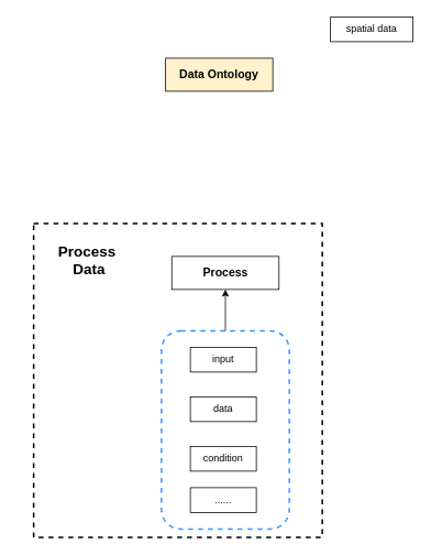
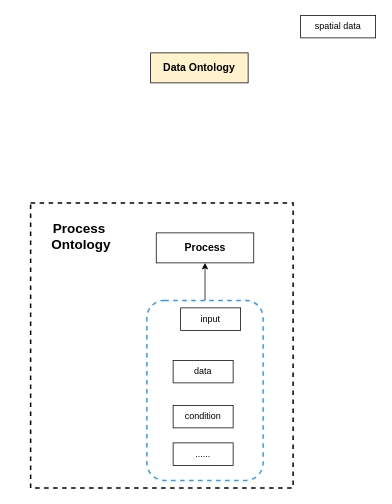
  <mxCell id="0" />
  <mxCell id="1" parent="0" />
  <mxCell id="2" value="&lt;font style=&quot;font-size: 14px&quot;&gt;&lt;b&gt;Process&lt;/b&gt;&lt;/font&gt;" style="rounded=0;whiteSpace=wrap;html=1;fillColor=#FFFFFF;strokeColor=#000000;" vertex="1" parent="1"><mxGeometry x="207.5" y="310" width="130" height="40" as="geometry" /></mxCell>
  <mxCell id="3" value="" style="rounded=1;whiteSpace=wrap;html=1;dashed=1;strokeColor=#3399FF;fillColor=none;strokeWidth=2;" vertex="1" parent="1"><mxGeometry x="195" y="400" width="155" height="240" as="geometry" /></mxCell>
  <mxCell id="4" value="" style="endArrow=classic;html=1;exitX=0.5;exitY=0;exitDx=0;exitDy=0;entryX=0.5;entryY=1;entryDx=0;entryDy=0;" edge="1" parent="1" source="3" target="2"><mxGeometry width="50" height="50" relative="1" as="geometry"><mxPoint x="490" y="390" as="sourcePoint" /><mxPoint x="280" y="360" as="targetPoint" /></mxGeometry></mxCell>
  <mxCell id="5" value="" style="rounded=0;whiteSpace=wrap;html=1;dashed=1;strokeColor=#000000;strokeWidth=2;fillColor=none;" vertex="1" parent="1"><mxGeometry x="40" y="270" width="350" height="380" as="geometry" /></mxCell>
  <mxCell id="6" value="&lt;font style=&quot;font-size: 14px&quot;&gt;&lt;b&gt;Data Ontology&lt;/b&gt;&lt;/font&gt;" style="rounded=0;whiteSpace=wrap;html=1;fillColor=#fff2cc;strokeColor=#000000;" parent="1" vertex="1"><mxGeometry x="200" y="70" width="130" height="40" as="geometry" /></mxCell>
  <mxCell id="7" value="spatial data" style="rounded=0;whiteSpace=wrap;html=1;strokeColor=#000000;fillColor=#FFFFFF;" parent="1" vertex="1"><mxGeometry x="400" y="20" width="100" height="30" as="geometry" /></mxCell>
- <mxCell id="8" value="input" style="rounded=0;whiteSpace=wrap;html=1;strokeColor=#000000;fillColor=#FFFFFF;" vertex="1" parent="1"><mxGeometry x="230" y="420" width="80" height="30" as="geometry" /></mxCell>
+ <mxCell id="8" value="input" style="rounded=0;whiteSpace=wrap;html=1;strokeColor=#000000;fillColor=#FFFFFF;" vertex="1" parent="1"><mxGeometry x="240" y="410" width="80" height="30" as="geometry" /></mxCell>
  <mxCell id="9" value="data" style="rounded=0;whiteSpace=wrap;html=1;strokeColor=#000000;fillColor=#FFFFFF;" vertex="1" parent="1"><mxGeometry x="230" y="480" width="80" height="30" as="geometry" /></mxCell>
  <mxCell id="10" value="condition" style="rounded=0;whiteSpace=wrap;html=1;strokeColor=#000000;fillColor=#FFFFFF;" vertex="1" parent="1"><mxGeometry x="230" y="540" width="80" height="30" as="geometry" /></mxCell>
  <mxCell id="11" value="......" style="rounded=0;whiteSpace=wrap;html=1;strokeColor=#000000;fillColor=#FFFFFF;" vertex="1" parent="1"><mxGeometry x="230" y="590" width="80" height="30" as="geometry" /></mxCell>
- <mxCell id="12" value="&lt;font style=&quot;font-size: 18px&quot;&gt;&lt;b&gt;Process&lt;br&gt;&amp;nbsp;Data&lt;/b&gt;&lt;/font&gt;" style="text;html=1;strokeColor=none;fillColor=none;align=center;verticalAlign=middle;whiteSpace=wrap;rounded=0;dashed=1;" vertex="1" parent="1"><mxGeometry x="20" y="290" width="170" height="50" as="geometry" /></mxCell>
+ <mxCell id="12" value="&lt;font style=&quot;font-size: 18px&quot;&gt;&lt;b&gt;Process&lt;br&gt;&amp;nbsp;Ontology&lt;/b&gt;&lt;/font&gt;" style="text;html=1;strokeColor=none;fillColor=none;align=center;verticalAlign=middle;whiteSpace=wrap;rounded=0;dashed=1;" vertex="1" parent="1"><mxGeometry x="20" y="290" width="170" height="50" as="geometry" /></mxCell>
